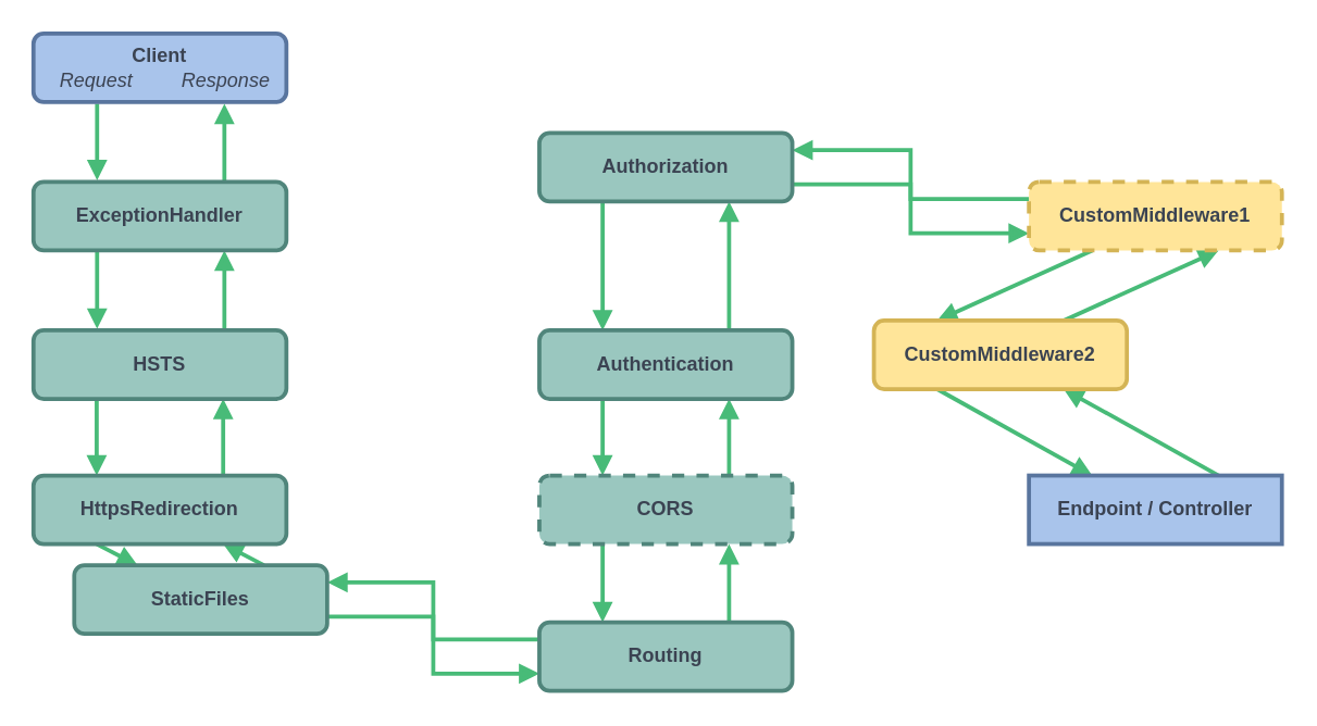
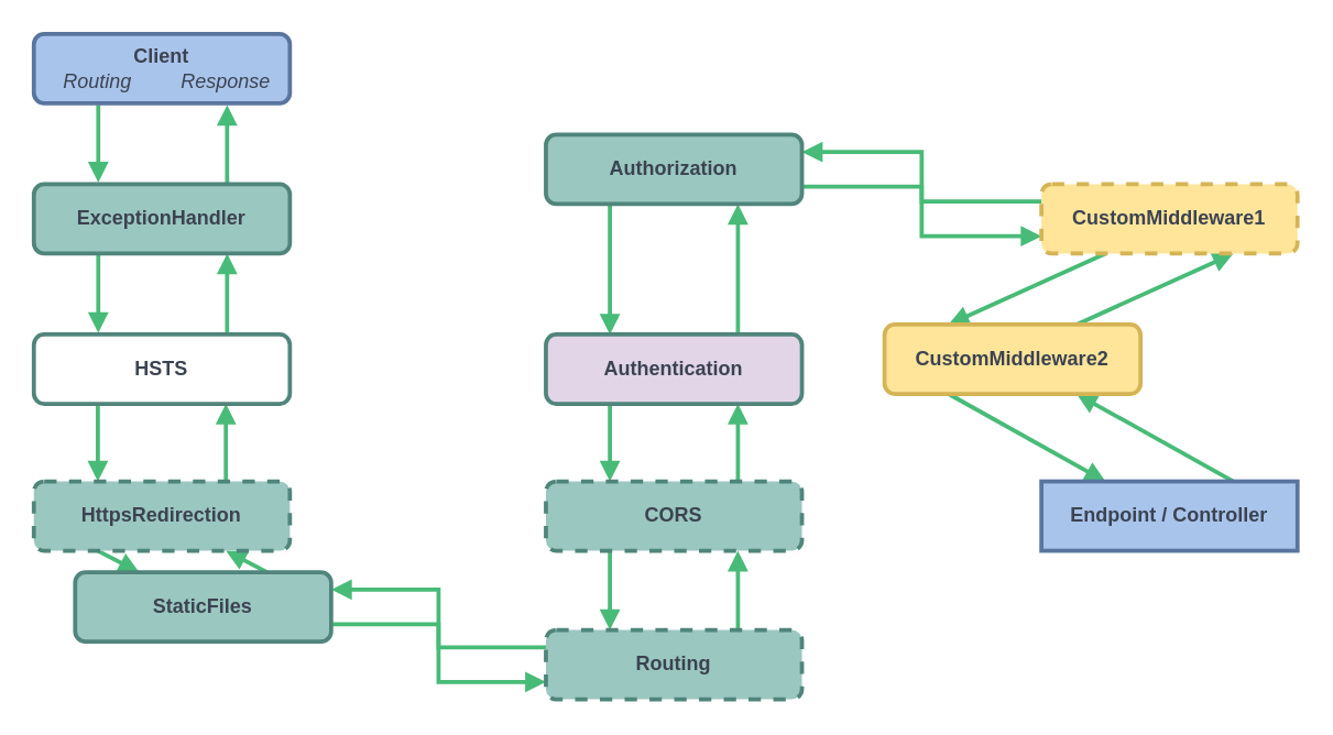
  <mxCell id="0" />
  <mxCell id="1" parent="0" />
  <mxCell id="2" value="" style="endArrow=block;html=1;endFill=1;strokeWidth=2.5;exitX=0.25;exitY=1;exitDx=0;exitDy=0;entryX=0.25;entryY=0;entryDx=0;entryDy=0;strokeColor=#48BB78;fontColor=#3B4352;" parent="1" source="22" target="21" edge="1"><mxGeometry width="50" height="50" relative="1" as="geometry"><mxPoint x="177.806" y="348.004" as="sourcePoint" /><mxPoint x="177" y="406" as="targetPoint" /></mxGeometry></mxCell>
  <mxCell id="3" value="" style="endArrow=block;html=1;endFill=1;strokeWidth=2.5;exitX=0.25;exitY=1;exitDx=0;exitDy=0;entryX=0.25;entryY=0;entryDx=0;entryDy=0;strokeColor=#48BB78;fontColor=#3B4352;" parent="1" source="21" target="32" edge="1"><mxGeometry width="50" height="50" relative="1" as="geometry"><mxPoint x="201" y="341" as="sourcePoint" /><mxPoint x="162" y="376" as="targetPoint" /></mxGeometry></mxCell>
  <mxCell id="4" value="" style="endArrow=block;html=1;endFill=1;strokeWidth=2.5;entryX=0.75;entryY=1;entryDx=0;entryDy=0;exitX=0.75;exitY=0;exitDx=0;exitDy=0;strokeColor=#48BB78;fontColor=#3B4352;" parent="1" source="32" target="21" edge="1"><mxGeometry width="50" height="50" relative="1" as="geometry"><mxPoint x="208" y="436" as="sourcePoint" /><mxPoint x="208" y="398" as="targetPoint" /></mxGeometry></mxCell>
  <mxCell id="5" value="" style="endArrow=block;html=1;endFill=1;strokeWidth=2.5;exitX=0.25;exitY=1;exitDx=0;exitDy=0;entryX=0.25;entryY=0;entryDx=0;entryDy=0;strokeColor=#48BB78;fontColor=#3B4352;" parent="1" edge="1"><mxGeometry width="50" height="50" relative="1" as="geometry"><mxPoint x="59" y="154" as="sourcePoint" /><mxPoint x="59" y="201" as="targetPoint" /></mxGeometry></mxCell>
  <mxCell id="6" value="" style="endArrow=block;html=1;endFill=1;strokeWidth=2.5;entryX=0.75;entryY=1;entryDx=0;entryDy=0;exitX=0.75;exitY=0;exitDx=0;exitDy=0;strokeColor=#48BB78;fontColor=#3B4352;" parent="1" edge="1"><mxGeometry width="50" height="50" relative="1" as="geometry"><mxPoint x="137" y="201" as="sourcePoint" /><mxPoint x="137" y="153" as="targetPoint" /></mxGeometry></mxCell>
  <mxCell id="7" value="" style="endArrow=block;html=1;endFill=1;strokeWidth=2.5;entryX=0.75;entryY=1;entryDx=0;entryDy=0;exitX=0.75;exitY=0;exitDx=0;exitDy=0;strokeColor=#48BB78;fontColor=#3B4352;" parent="1" source="21" target="22" edge="1"><mxGeometry width="50" height="50" relative="1" as="geometry"><mxPoint x="146.25" y="391" as="sourcePoint" /><mxPoint x="146.25" y="343" as="targetPoint" /></mxGeometry></mxCell>
  <mxCell id="8" value="" style="endArrow=block;html=1;endFill=1;strokeWidth=2.5;exitX=0.25;exitY=1;exitDx=0;exitDy=0;entryX=0.25;entryY=0;entryDx=0;entryDy=0;strokeColor=#48BB78;fontColor=#3B4352;" parent="1" edge="1"><mxGeometry width="50" height="50" relative="1" as="geometry"><mxPoint x="59" y="63" as="sourcePoint" /><mxPoint x="59" y="110" as="targetPoint" /></mxGeometry></mxCell>
  <mxCell id="9" value="" style="endArrow=block;html=1;endFill=1;strokeWidth=2.5;entryX=0.75;entryY=1;entryDx=0;entryDy=0;exitX=0.75;exitY=0;exitDx=0;exitDy=0;strokeColor=#48BB78;fontColor=#3B4352;" parent="1" edge="1"><mxGeometry width="50" height="50" relative="1" as="geometry"><mxPoint x="137" y="111" as="sourcePoint" /><mxPoint x="137" y="63" as="targetPoint" /></mxGeometry></mxCell>
  <mxCell id="10" value="" style="endArrow=block;html=1;endFill=1;strokeWidth=2.5;entryX=0.75;entryY=1;entryDx=0;entryDy=0;exitX=0.75;exitY=0;exitDx=0;exitDy=0;strokeColor=#48BB78;fontColor=#3B4352;" parent="1" source="33" target="25" edge="1"><mxGeometry width="50" height="50" relative="1" as="geometry"><mxPoint x="476" y="370" as="sourcePoint" /><mxPoint x="476" y="322" as="targetPoint" /></mxGeometry></mxCell>
  <mxCell id="11" value="" style="endArrow=block;html=1;endFill=1;strokeWidth=2.5;entryX=0.75;entryY=1;entryDx=0;entryDy=0;exitX=0.75;exitY=0;exitDx=0;exitDy=0;strokeColor=#48BB78;fontColor=#3B4352;" parent="1" source="25" target="26" edge="1"><mxGeometry width="50" height="50" relative="1" as="geometry"><mxPoint x="506" y="298" as="sourcePoint" /><mxPoint x="506" y="250" as="targetPoint" /></mxGeometry></mxCell>
  <mxCell id="12" value="" style="endArrow=block;html=1;endFill=1;strokeWidth=2.5;entryX=0.75;entryY=1;entryDx=0;entryDy=0;exitX=0.75;exitY=0;exitDx=0;exitDy=0;strokeColor=#48BB78;fontColor=#3B4352;" parent="1" source="26" target="34" edge="1"><mxGeometry width="50" height="50" relative="1" as="geometry"><mxPoint x="527" y="220" as="sourcePoint" /><mxPoint x="527" y="172" as="targetPoint" /></mxGeometry></mxCell>
  <mxCell id="13" value="" style="endArrow=block;html=1;endFill=1;strokeWidth=2.5;exitX=0.25;exitY=1;exitDx=0;exitDy=0;entryX=0.25;entryY=0;entryDx=0;entryDy=0;strokeColor=#48BB78;fontColor=#3B4352;" parent="1" source="34" target="26" edge="1"><mxGeometry width="50" height="50" relative="1" as="geometry"><mxPoint x="291" y="224" as="sourcePoint" /><mxPoint x="291" y="272" as="targetPoint" /></mxGeometry></mxCell>
  <mxCell id="14" value="" style="endArrow=block;html=1;endFill=1;strokeWidth=2.5;exitX=0.25;exitY=1;exitDx=0;exitDy=0;entryX=0.25;entryY=0;entryDx=0;entryDy=0;strokeColor=#48BB78;fontColor=#3B4352;" parent="1" source="26" target="25" edge="1"><mxGeometry width="50" height="50" relative="1" as="geometry"><mxPoint x="285" y="277" as="sourcePoint" /><mxPoint x="285" y="326" as="targetPoint" /></mxGeometry></mxCell>
  <mxCell id="15" value="" style="endArrow=block;html=1;endFill=1;strokeWidth=2.5;exitX=0.25;exitY=1;exitDx=0;exitDy=0;entryX=0.25;entryY=0;entryDx=0;entryDy=0;strokeColor=#48BB78;fontColor=#3B4352;" parent="1" source="25" target="33" edge="1"><mxGeometry width="50" height="50" relative="1" as="geometry"><mxPoint x="281" y="355" as="sourcePoint" /><mxPoint x="281" y="404" as="targetPoint" /></mxGeometry></mxCell>
  <mxCell id="16" value="" style="endArrow=block;html=1;endFill=1;strokeWidth=2.5;entryX=0.75;entryY=1;entryDx=0;entryDy=0;exitX=0.75;exitY=0;exitDx=0;exitDy=0;strokeColor=#48BB78;fontColor=#3B4352;" parent="1" source="29" target="35" edge="1"><mxGeometry width="50" height="50" relative="1" as="geometry"><mxPoint x="819" y="212" as="sourcePoint" /><mxPoint x="819" y="163" as="targetPoint" /></mxGeometry></mxCell>
  <mxCell id="17" value="" style="endArrow=block;html=1;endFill=1;strokeWidth=2.5;entryX=0.75;entryY=1;entryDx=0;entryDy=0;exitX=0.75;exitY=0;exitDx=0;exitDy=0;strokeColor=#48BB78;fontColor=#3B4352;" parent="1" source="30" target="29" edge="1"><mxGeometry width="50" height="50" relative="1" as="geometry"><mxPoint x="832" y="250" as="sourcePoint" /><mxPoint x="832" y="207" as="targetPoint" /></mxGeometry></mxCell>
  <mxCell id="18" value="" style="endArrow=block;html=1;endFill=1;strokeWidth=2.5;exitX=0.25;exitY=1;exitDx=0;exitDy=0;entryX=0.25;entryY=0;entryDx=0;entryDy=0;strokeColor=#48BB78;fontColor=#3B4352;" parent="1" source="35" target="29" edge="1"><mxGeometry width="50" height="50" relative="1" as="geometry"><mxPoint x="585" y="177" as="sourcePoint" /><mxPoint x="585" y="226" as="targetPoint" /></mxGeometry></mxCell>
  <mxCell id="19" value="" style="endArrow=block;html=1;endFill=1;strokeWidth=2.5;exitX=0.25;exitY=1;exitDx=0;exitDy=0;entryX=0.25;entryY=0;entryDx=0;entryDy=0;strokeColor=#48BB78;fontColor=#3B4352;" parent="1" source="29" target="30" edge="1"><mxGeometry width="50" height="50" relative="1" as="geometry"><mxPoint x="592" y="263" as="sourcePoint" /><mxPoint x="592" y="306" as="targetPoint" /></mxGeometry></mxCell>
  <mxCell id="20" style="edgeStyle=orthogonalEdgeStyle;rounded=0;orthogonalLoop=1;jettySize=auto;html=1;exitX=0;exitY=0.25;exitDx=0;exitDy=0;entryX=1;entryY=0.25;entryDx=0;entryDy=0;endArrow=block;endFill=1;strokeWidth=2.5;strokeColor=#48BB78;" edge="1" parent="1" source="33" target="32"><mxGeometry relative="1" as="geometry" /></mxCell>
- <mxCell id="21" value="HttpsRedirection" style="rounded=1;whiteSpace=wrap;html=1;strokeWidth=2.5;fillColor=#9AC7BF;strokeColor=#50857B;fontStyle=1;fontColor=#3B4352;" parent="1" vertex="1"><mxGeometry x="20" y="291" width="155" height="42" as="geometry" /></mxCell>
- <mxCell id="22" value="HSTS" style="rounded=1;whiteSpace=wrap;html=1;strokeWidth=2.5;fillColor=#9AC7BF;strokeColor=#50857B;fontStyle=1;fontColor=#3B4352;" parent="1" vertex="1"><mxGeometry x="20" y="202" width="155" height="42" as="geometry" /></mxCell>
+ <mxCell id="21" value="HttpsRedirection" style="rounded=1;whiteSpace=wrap;html=1;strokeWidth=2.5;fillColor=#9AC7BF;strokeColor=#50857B;fontStyle=1;fontColor=#3B4352;dashed=1;" parent="1" vertex="1"><mxGeometry x="20" y="291" width="155" height="42" as="geometry" /></mxCell>
+ <mxCell id="22" value="HSTS" style="rounded=1;whiteSpace=wrap;html=1;strokeWidth=2.5;fillColor=#ffffff;strokeColor=#50857B;fontStyle=1;fontColor=#3B4352;" parent="1" vertex="1"><mxGeometry x="20" y="202" width="155" height="42" as="geometry" /></mxCell>
  <mxCell id="23" value="ExceptionHandler" style="rounded=1;whiteSpace=wrap;html=1;strokeWidth=2.5;fillColor=#9AC7BF;strokeColor=#50857B;fontStyle=1;fontColor=#3B4352;" parent="1" vertex="1"><mxGeometry x="20" y="111" width="155" height="42" as="geometry" /></mxCell>
  <mxCell id="24" style="edgeStyle=orthogonalEdgeStyle;rounded=0;orthogonalLoop=1;jettySize=auto;html=1;exitX=1;exitY=0.75;exitDx=0;exitDy=0;entryX=0;entryY=0.75;entryDx=0;entryDy=0;endArrow=block;endFill=1;strokeWidth=2.5;strokeColor=#48BB78;" edge="1" parent="1" source="32" target="33"><mxGeometry relative="1" as="geometry" /></mxCell>
  <mxCell id="25" value="CORS" style="rounded=1;whiteSpace=wrap;html=1;strokeWidth=2.5;fillColor=#9AC7BF;strokeColor=#50857B;fontStyle=1;fontColor=#3B4352;dashed=1;" parent="1" vertex="1"><mxGeometry x="330" y="291" width="155" height="42" as="geometry" /></mxCell>
- <mxCell id="26" value="Authentication" style="rounded=1;whiteSpace=wrap;html=1;strokeWidth=2.5;fillColor=#9AC7BF;strokeColor=#50857B;fontStyle=1;fontColor=#3B4352;" parent="1" vertex="1"><mxGeometry x="330" y="202" width="155" height="42" as="geometry" /></mxCell>
+ <mxCell id="26" value="Authentication" style="rounded=1;whiteSpace=wrap;html=1;strokeWidth=2.5;fillColor=#e1d5e7;strokeColor=#50857B;fontStyle=1;fontColor=#3B4352;" parent="1" vertex="1"><mxGeometry x="330" y="202" width="155" height="42" as="geometry" /></mxCell>
  <mxCell id="27" style="edgeStyle=orthogonalEdgeStyle;rounded=0;orthogonalLoop=1;jettySize=auto;html=1;exitX=0;exitY=0.25;exitDx=0;exitDy=0;entryX=1;entryY=0.25;entryDx=0;entryDy=0;endArrow=block;endFill=1;strokeWidth=2.5;strokeColor=#48BB78;" edge="1" parent="1" source="35" target="34"><mxGeometry relative="1" as="geometry" /></mxCell>
  <mxCell id="28" style="edgeStyle=orthogonalEdgeStyle;rounded=0;orthogonalLoop=1;jettySize=auto;html=1;exitX=1;exitY=0.75;exitDx=0;exitDy=0;entryX=0;entryY=0.75;entryDx=0;entryDy=0;endArrow=block;endFill=1;strokeWidth=2.5;strokeColor=#48BB78;" edge="1" parent="1" source="34" target="35"><mxGeometry relative="1" as="geometry" /></mxCell>
  <mxCell id="29" value="CustomMiddleware2" style="rounded=1;whiteSpace=wrap;html=1;strokeWidth=2.5;fontStyle=1;fillColor=#FFE599;strokeColor=#D4B455;fontColor=#3B4352;" parent="1" vertex="1"><mxGeometry x="535" y="196" width="155" height="42" as="geometry" /></mxCell>
  <mxCell id="30" value="Endpoint / Controller" style="whiteSpace=wrap;html=1;strokeWidth=2.5;fillColor=#A9C4EB;strokeColor=#59759E;fontStyle=1;fontColor=#3B4352;rounded=0;" parent="1" vertex="1"><mxGeometry x="630" y="291" width="155" height="42" as="geometry" /></mxCell>
- <mxCell id="31" value="&lt;div&gt;Client&lt;/div&gt;&lt;div&gt;&lt;i&gt;&lt;span style=&quot;font-weight: normal&quot;&gt;&amp;nbsp; Request&amp;nbsp;&amp;nbsp;&amp;nbsp;&amp;nbsp;&amp;nbsp;&amp;nbsp;&amp;nbsp;&amp;nbsp; Response&lt;/span&gt;&lt;/i&gt;&lt;br&gt;&lt;/div&gt;" style="rounded=1;whiteSpace=wrap;html=1;strokeWidth=2.5;fillColor=#A9C4EB;strokeColor=#59759E;fontStyle=1;fontColor=#3B4352;" parent="1" vertex="1"><mxGeometry x="20" y="20" width="155" height="42" as="geometry" /></mxCell>
+ <mxCell id="31" value="&lt;div&gt;Client&lt;/div&gt;&lt;div&gt;&lt;i&gt;&lt;span style=&quot;font-weight: normal&quot;&gt;&amp;nbsp; Routing&amp;nbsp;&amp;nbsp;&amp;nbsp;&amp;nbsp;&amp;nbsp;&amp;nbsp;&amp;nbsp;&amp;nbsp; Response&lt;/span&gt;&lt;/i&gt;&lt;br&gt;&lt;/div&gt;" style="rounded=1;whiteSpace=wrap;html=1;strokeWidth=2.5;fillColor=#A9C4EB;strokeColor=#59759E;fontStyle=1;fontColor=#3B4352;" parent="1" vertex="1"><mxGeometry x="20" y="20" width="155" height="42" as="geometry" /></mxCell>
  <mxCell id="32" value="StaticFiles" style="rounded=1;whiteSpace=wrap;html=1;strokeWidth=2.5;fillColor=#9AC7BF;strokeColor=#50857B;fontStyle=1;fontColor=#3B4352;" parent="1" vertex="1"><mxGeometry x="45" y="346" width="155" height="42" as="geometry" /></mxCell>
- <mxCell id="33" value="Routing" style="rounded=1;whiteSpace=wrap;html=1;strokeWidth=2.5;fillColor=#9AC7BF;strokeColor=#50857B;fontStyle=1;fontColor=#3B4352;" parent="1" vertex="1"><mxGeometry x="330" y="381" width="155" height="42" as="geometry" /></mxCell>
+ <mxCell id="33" value="Routing" style="rounded=1;whiteSpace=wrap;html=1;strokeWidth=2.5;fillColor=#9AC7BF;strokeColor=#50857B;fontStyle=1;fontColor=#3B4352;dashed=1;" parent="1" vertex="1"><mxGeometry x="330" y="381" width="155" height="42" as="geometry" /></mxCell>
  <mxCell id="34" value="Authorization" style="rounded=1;whiteSpace=wrap;html=1;strokeWidth=2.5;fillColor=#9AC7BF;strokeColor=#50857B;fontStyle=1;fontColor=#3B4352;" parent="1" vertex="1"><mxGeometry x="330" y="81" width="155" height="42" as="geometry" /></mxCell>
  <mxCell id="35" value="CustomMiddleware1" style="rounded=1;whiteSpace=wrap;html=1;strokeWidth=2.5;fontStyle=1;fillColor=#FFE599;strokeColor=#D4B455;fontColor=#3B4352;dashed=1;" parent="1" vertex="1"><mxGeometry x="630" y="111" width="155" height="42" as="geometry" /></mxCell>
